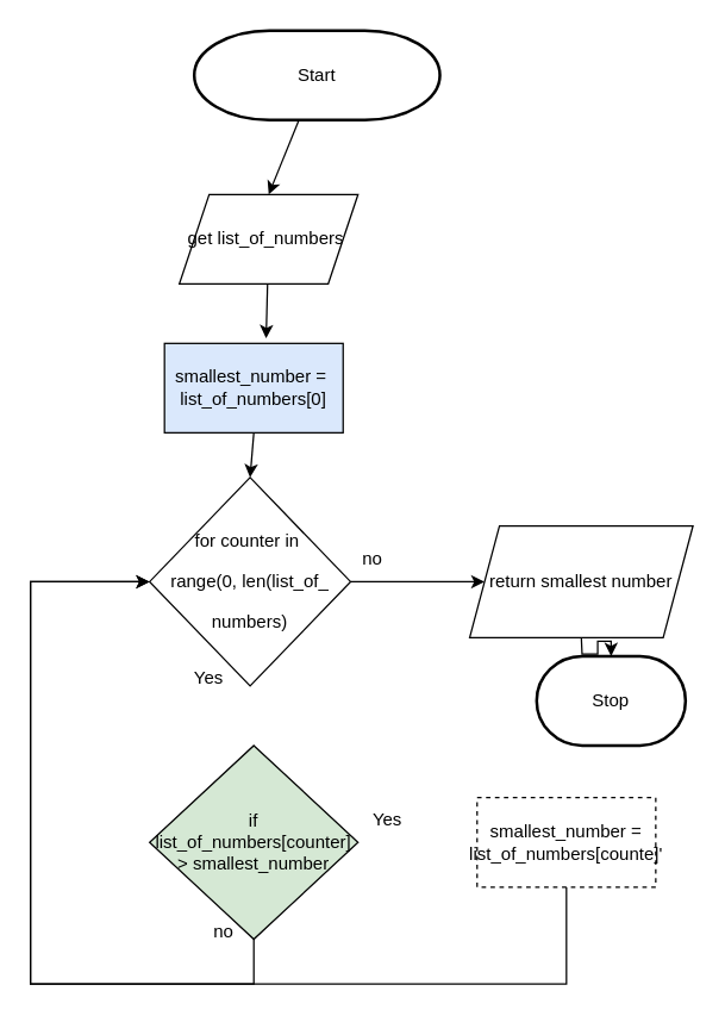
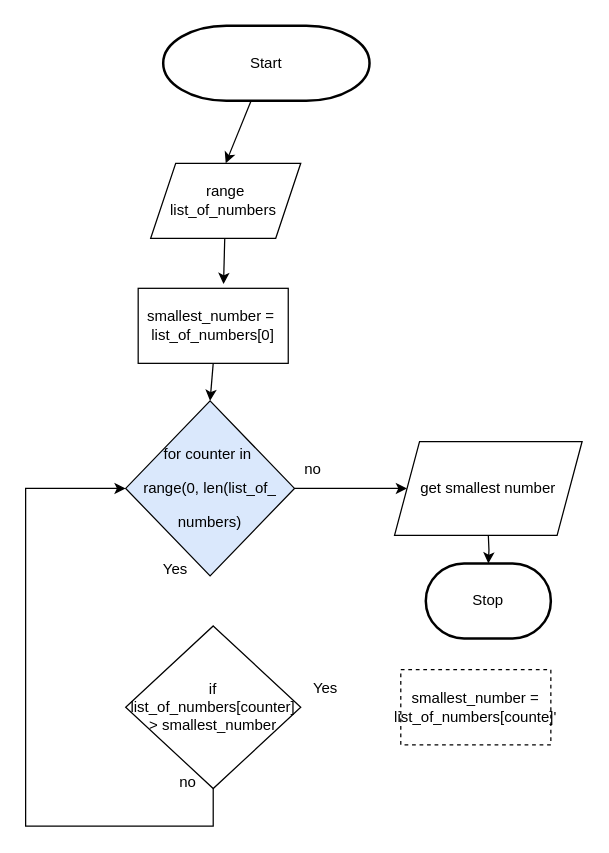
  <mxCell id="0" />
  <mxCell id="1" parent="0" />
  <mxCell id="2" style="edgeStyle=none;html=1;" edge="1" parent="1" source="3"><mxGeometry relative="1" as="geometry"><mxPoint x="180" y="130" as="targetPoint" /></mxGeometry></mxCell>
  <mxCell id="3" value="Start" style="strokeWidth=2;html=1;shape=mxgraph.flowchart.terminator;whiteSpace=wrap;" vertex="1" parent="1"><mxGeometry x="130" y="20" width="165" height="60" as="geometry" /></mxCell>
  <mxCell id="4" style="edgeStyle=none;html=1;entryX=0.569;entryY=-0.057;entryDx=0;entryDy=0;entryPerimeter=0;" edge="1" parent="1" source="5"><mxGeometry relative="1" as="geometry"><mxPoint x="178.28" y="226.58" as="targetPoint" /></mxGeometry></mxCell>
- <mxCell id="5" value="get list_of_numbers&amp;nbsp;" style="shape=parallelogram;perimeter=parallelogramPerimeter;whiteSpace=wrap;html=1;fixedSize=1;" vertex="1" parent="1"><mxGeometry x="120" y="130" width="120" height="60" as="geometry" /></mxCell>
+ <mxCell id="5" value="range list_of_numbers&amp;nbsp;" style="shape=parallelogram;perimeter=parallelogramPerimeter;whiteSpace=wrap;html=1;fixedSize=1;" vertex="1" parent="1"><mxGeometry x="120" y="130" width="120" height="60" as="geometry" /></mxCell>
  <mxCell id="6" style="edgeStyle=none;html=1;entryX=0.5;entryY=0;entryDx=0;entryDy=0;" edge="1" parent="1" target="8"><mxGeometry relative="1" as="geometry"><mxPoint x="170" y="290" as="sourcePoint" /></mxGeometry></mxCell>
  <mxCell id="7" style="edgeStyle=orthogonalEdgeStyle;rounded=0;html=1;entryX=0;entryY=0.5;entryDx=0;entryDy=0;" edge="1" parent="1" source="8"><mxGeometry relative="1" as="geometry"><mxPoint x="325" y="390" as="targetPoint" /></mxGeometry></mxCell>
- <mxCell id="8" value="&lt;div style=&quot;line-height: 27px&quot;&gt;for counter in&amp;nbsp;&lt;/div&gt;&lt;div style=&quot;line-height: 27px&quot;&gt;range(0, len(list_of_&lt;/div&gt;&lt;div style=&quot;line-height: 27px&quot;&gt;numbers)&lt;/div&gt;" style="rhombus;whiteSpace=wrap;html=1;" vertex="1" parent="1"><mxGeometry x="100" y="320" width="135" height="140" as="geometry" /></mxCell>
+ <mxCell id="8" value="&lt;div style=&quot;line-height: 27px&quot;&gt;for counter in&amp;nbsp;&lt;/div&gt;&lt;div style=&quot;line-height: 27px&quot;&gt;range(0, len(list_of_&lt;/div&gt;&lt;div style=&quot;line-height: 27px&quot;&gt;numbers)&lt;/div&gt;" style="rhombus;whiteSpace=wrap;html=1;fillColor=#dae8fc;" vertex="1" parent="1"><mxGeometry x="100" y="320" width="135" height="140" as="geometry" /></mxCell>
  <mxCell id="9" style="edgeStyle=orthogonalEdgeStyle;rounded=0;html=1;fontFamily=Helvetica;fontSize=12;fontColor=#F0F0F0;" edge="1" parent="1" source="10"><mxGeometry relative="1" as="geometry"><mxPoint x="100" y="390" as="targetPoint" /><Array as="points"><mxPoint x="170" y="660" /><mxPoint x="20" y="660" /><mxPoint x="20" y="390" /><mxPoint x="100" y="390" /></Array></mxGeometry></mxCell>
- <mxCell id="10" value="if list_of_numbers[counter] &amp;gt; smallest_number" style="rhombus;whiteSpace=wrap;html=1;fillColor=#d5e8d4;" vertex="1" parent="1"><mxGeometry x="100" y="500" width="140" height="130" as="geometry" /></mxCell>
- <mxCell id="11" style="edgeStyle=orthogonalEdgeStyle;html=1;entryX=0;entryY=0.5;entryDx=0;entryDy=0;fontFamily=Helvetica;fontSize=12;fontColor=#F0F0F0;rounded=0;" edge="1" parent="1" source="12" target="8"><mxGeometry relative="1" as="geometry"><Array as="points"><mxPoint x="380" y="660" /><mxPoint x="20" y="660" /><mxPoint x="20" y="390" /></Array></mxGeometry></mxCell>
+ <mxCell id="10" value="if list_of_numbers[counter] &amp;gt; smallest_number" style="rhombus;whiteSpace=wrap;html=1;" vertex="1" parent="1"><mxGeometry x="100" y="500" width="140" height="130" as="geometry" /></mxCell>
  <mxCell id="12" value="smallest_number = list_of_numbers[counte]'" style="rounded=0;whiteSpace=wrap;html=1;dashed=1;" vertex="1" parent="1"><mxGeometry x="320" y="535" width="120" height="60" as="geometry" /></mxCell>
- <mxCell id="13" value="smallest_number =&amp;nbsp;&lt;br&gt;list_of_numbers[0]" style="rounded=0;whiteSpace=wrap;html=1;fillColor=#dae8fc;" vertex="1" parent="1"><mxGeometry x="110" y="230" width="120" height="60" as="geometry" /></mxCell>
+ <mxCell id="13" value="smallest_number =&amp;nbsp;&lt;br&gt;list_of_numbers[0]" style="rounded=0;whiteSpace=wrap;html=1;" vertex="1" parent="1"><mxGeometry x="110" y="230" width="120" height="60" as="geometry" /></mxCell>
  <mxCell id="14" value="Yes" style="text;html=1;strokeColor=none;fillColor=none;align=center;verticalAlign=middle;whiteSpace=wrap;rounded=0;" vertex="1" parent="1"><mxGeometry x="230" y="535" width="60" height="30" as="geometry" /></mxCell>
  <mxCell id="15" value="no" style="text;html=1;strokeColor=none;fillColor=none;align=center;verticalAlign=middle;whiteSpace=wrap;rounded=0;" vertex="1" parent="1"><mxGeometry x="120" y="610" width="60" height="30" as="geometry" /></mxCell>
  <mxCell id="16" value="Yes" style="text;html=1;strokeColor=none;fillColor=none;align=center;verticalAlign=middle;whiteSpace=wrap;rounded=0;" vertex="1" parent="1"><mxGeometry x="110" y="440" width="60" height="30" as="geometry" /></mxCell>
  <mxCell id="17" value="no" style="text;html=1;strokeColor=none;fillColor=none;align=center;verticalAlign=middle;whiteSpace=wrap;rounded=0;" vertex="1" parent="1"><mxGeometry x="220" y="360" width="60" height="30" as="geometry" /></mxCell>
  <mxCell id="18" style="edgeStyle=orthogonalEdgeStyle;rounded=0;html=1;entryX=0.5;entryY=0;entryDx=0;entryDy=0;entryPerimeter=0;" edge="1" parent="1" target="19"><mxGeometry relative="1" as="geometry"><mxPoint x="390" y="427.5" as="sourcePoint" /></mxGeometry></mxCell>
- <mxCell id="19" value="Stop" style="strokeWidth=2;html=1;shape=mxgraph.flowchart.terminator;whiteSpace=wrap;" vertex="1" parent="1"><mxGeometry x="360" y="440" width="100" height="60" as="geometry" /></mxCell>
- <mxCell id="20" value="return smallest number" style="shape=parallelogram;perimeter=parallelogramPerimeter;whiteSpace=wrap;html=1;fixedSize=1;" vertex="1" parent="1"><mxGeometry x="315" y="352.5" width="150" height="75" as="geometry" /></mxCell>
+ <mxCell id="19" value="Stop" style="strokeWidth=2;html=1;shape=mxgraph.flowchart.terminator;whiteSpace=wrap;" vertex="1" parent="1"><mxGeometry x="340" y="450" width="100" height="60" as="geometry" /></mxCell>
+ <mxCell id="20" value="get smallest number" style="shape=parallelogram;perimeter=parallelogramPerimeter;whiteSpace=wrap;html=1;fixedSize=1;" vertex="1" parent="1"><mxGeometry x="315" y="352.5" width="150" height="75" as="geometry" /></mxCell>
